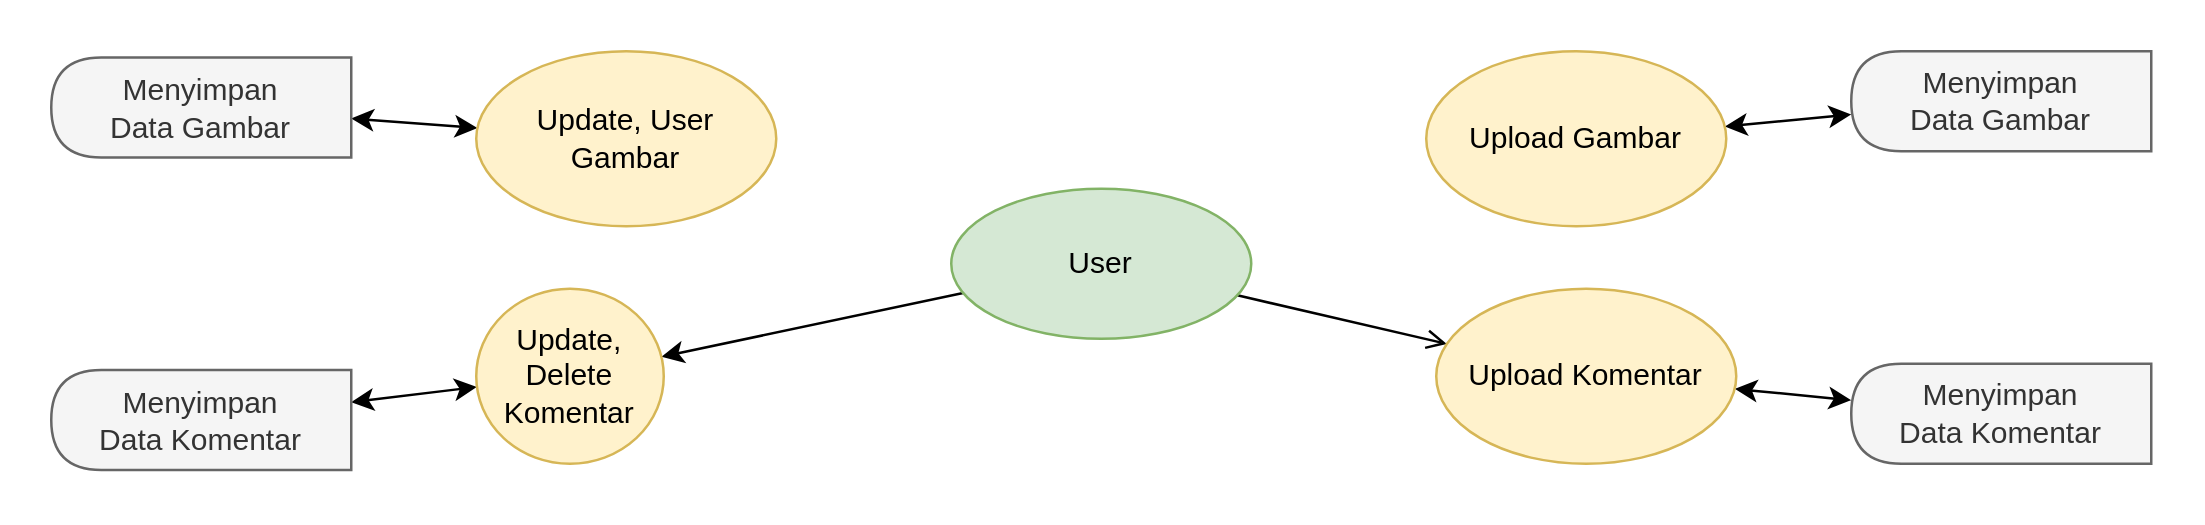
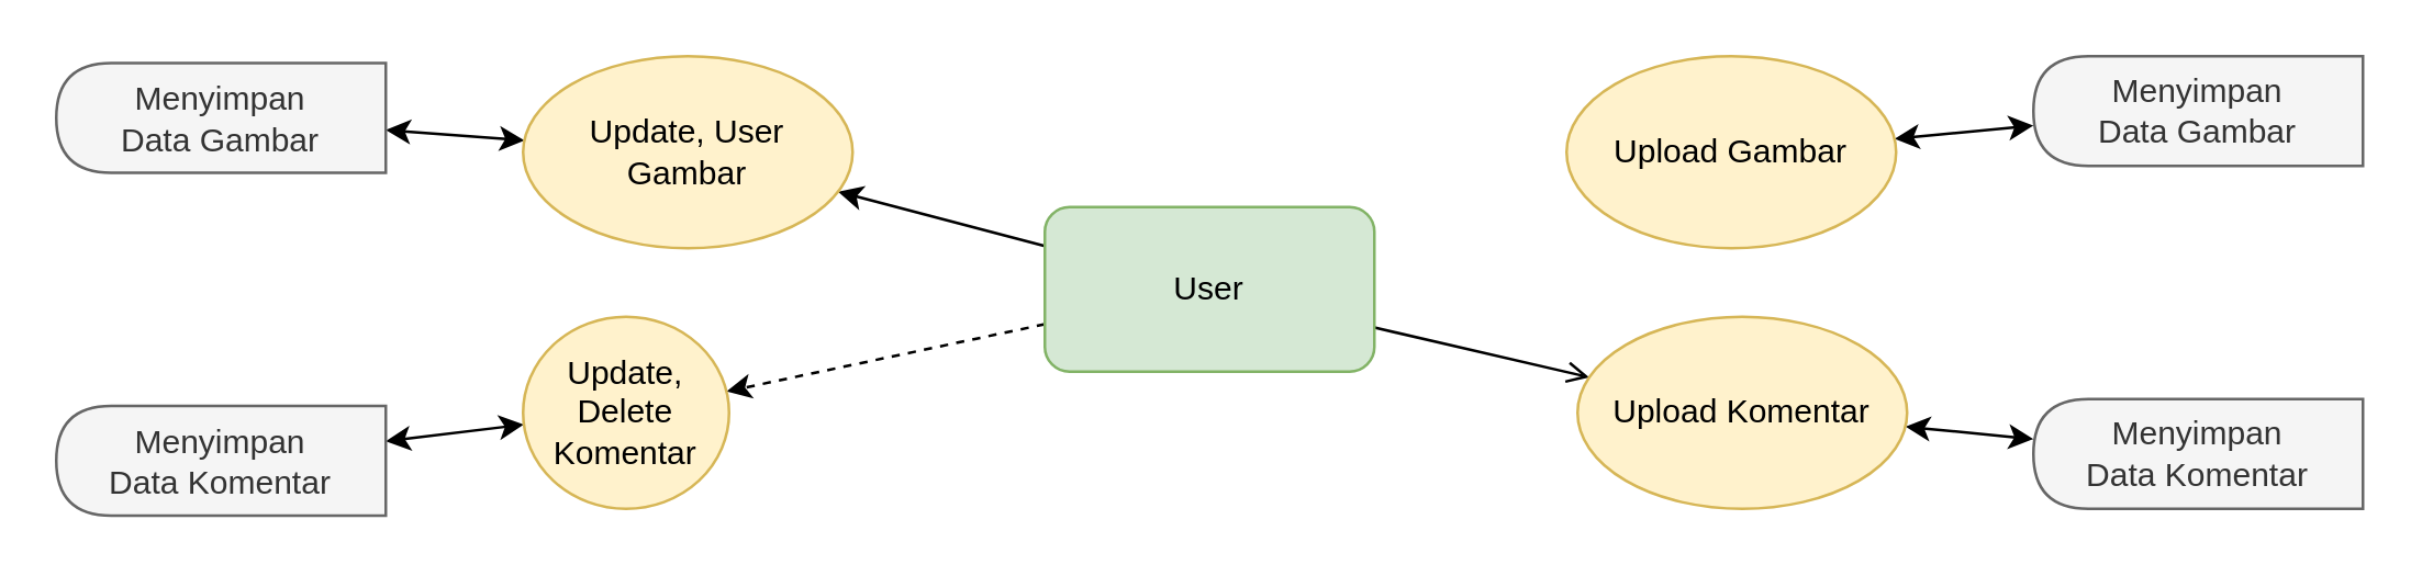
  <mxCell id="0" />
  <mxCell id="1" parent="0" />
  <mxCell id="2" style="rounded=0;orthogonalLoop=1;jettySize=auto;html=1;endArrow=open;" edge="1" parent="1" source="5" target="10"><mxGeometry relative="1" as="geometry" /></mxCell>
- <mxCell id="4" style="rounded=0;orthogonalLoop=1;jettySize=auto;html=1;" edge="1" parent="1" source="5" target="15"><mxGeometry relative="1" as="geometry" /></mxCell>
- <mxCell id="5" value="User" style="ellipse;whiteSpace=wrap;html=1;fillColor=#d5e8d4;strokeColor=#82b366;" parent="1" vertex="1"><mxGeometry x="380" y="75" width="120" height="60" as="geometry" /></mxCell>
+ <mxCell id="3" style="rounded=0;orthogonalLoop=1;jettySize=auto;html=1;" edge="1" parent="1" source="5" target="13"><mxGeometry relative="1" as="geometry" /></mxCell>
+ <mxCell id="4" style="rounded=0;orthogonalLoop=1;jettySize=auto;html=1;dashed=1;" edge="1" parent="1" source="5" target="15"><mxGeometry relative="1" as="geometry" /></mxCell>
+ <mxCell id="5" value="User" style="rounded=1;whiteSpace=wrap;html=1;fillColor=#d5e8d4;strokeColor=#82b366;" parent="1" vertex="1"><mxGeometry x="380" y="75" width="120" height="60" as="geometry" /></mxCell>
  <mxCell id="6" value="Menyimpan&lt;div&gt;Data Gambar&lt;/div&gt;" style="shape=delay;whiteSpace=wrap;html=1;direction=west;fillColor=#f5f5f5;fontColor=#333333;strokeColor=#666666;" parent="1" vertex="1"><mxGeometry x="740" y="20" width="120" height="40" as="geometry" /></mxCell>
  <mxCell id="7" style="rounded=0;orthogonalLoop=1;jettySize=auto;html=1;startArrow=classic;startFill=1;" edge="1" parent="1" source="8" target="6"><mxGeometry relative="1" as="geometry" /></mxCell>
  <mxCell id="8" value="Upload Gambar" style="ellipse;whiteSpace=wrap;html=1;fillColor=#fff2cc;strokeColor=#d6b656;" parent="1" vertex="1"><mxGeometry x="570" y="20" width="120" height="70" as="geometry" /></mxCell>
  <mxCell id="9" style="rounded=0;orthogonalLoop=1;jettySize=auto;html=1;startArrow=classic;startFill=1;" edge="1" parent="1" source="10" target="11"><mxGeometry relative="1" as="geometry" /></mxCell>
  <mxCell id="10" value="Upload Komentar" style="ellipse;whiteSpace=wrap;html=1;fillColor=#fff2cc;strokeColor=#d6b656;" parent="1" vertex="1"><mxGeometry x="574" y="115" width="120" height="70" as="geometry" /></mxCell>
  <mxCell id="11" value="Menyimpan&lt;div&gt;Data Komentar&lt;/div&gt;" style="shape=delay;whiteSpace=wrap;html=1;direction=west;fillColor=#f5f5f5;fontColor=#333333;strokeColor=#666666;" parent="1" vertex="1"><mxGeometry x="740" y="145" width="120" height="40" as="geometry" /></mxCell>
  <mxCell id="12" style="rounded=0;orthogonalLoop=1;jettySize=auto;html=1;startArrow=classic;startFill=1;" edge="1" parent="1" source="13" target="16"><mxGeometry relative="1" as="geometry" /></mxCell>
  <mxCell id="13" value="Update, User&lt;div&gt;Gambar&lt;/div&gt;" style="ellipse;whiteSpace=wrap;html=1;fillColor=#fff2cc;strokeColor=#d6b656;" vertex="1" parent="1"><mxGeometry x="190" y="20" width="120" height="70" as="geometry" /></mxCell>
  <mxCell id="14" style="rounded=0;orthogonalLoop=1;jettySize=auto;html=1;startArrow=classic;startFill=1;" edge="1" parent="1" source="15" target="17"><mxGeometry relative="1" as="geometry" /></mxCell>
  <mxCell id="15" value="Update, Delete&lt;div&gt;Komentar&lt;/div&gt;" style="ellipse;whiteSpace=wrap;html=1;fillColor=#fff2cc;strokeColor=#d6b656;" vertex="1" parent="1"><mxGeometry x="190" y="115" width="75" height="70" as="geometry" /></mxCell>
  <mxCell id="16" value="Menyimpan&lt;div&gt;Data Gambar&lt;/div&gt;" style="shape=delay;whiteSpace=wrap;html=1;direction=west;fillColor=#f5f5f5;fontColor=#333333;strokeColor=#666666;" vertex="1" parent="1"><mxGeometry x="20" y="22.5" width="120" height="40" as="geometry" /></mxCell>
  <mxCell id="17" value="Menyimpan&lt;div&gt;Data Komentar&lt;/div&gt;" style="shape=delay;whiteSpace=wrap;html=1;direction=west;fillColor=#f5f5f5;fontColor=#333333;strokeColor=#666666;" vertex="1" parent="1"><mxGeometry x="20" y="147.5" width="120" height="40" as="geometry" /></mxCell>
